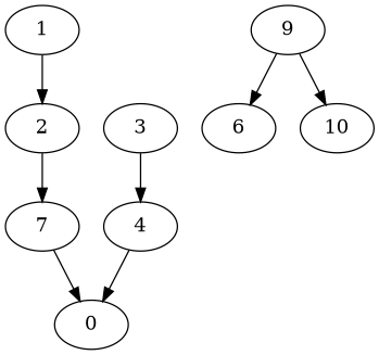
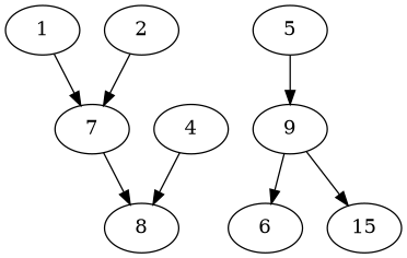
  digraph {
    node [Weight=14]
    edge [Weight=8]
    1 [Weight=26]
    2 [Weight=12]
    7
-   8 [Weight=13 label=0]
-   3 [Weight=35]
+   8 [Weight=13]
    4 [Weight=30]
+   5 [Weight=22]
    9
    6
-   10 [Weight=40]
-   1 -> 2
+   10 [Weight=40 label=15]
+   1 -> 7
    2 -> 7 [Weight=2]
    7 -> 8 [Weight=20]
-   3 -> 4 [Weight=5]
    4 -> 8
+   5 -> 9 [Weight=9]
    9 -> 6 [Weight=19]
    9 -> 10 [Weight=10]
  }
